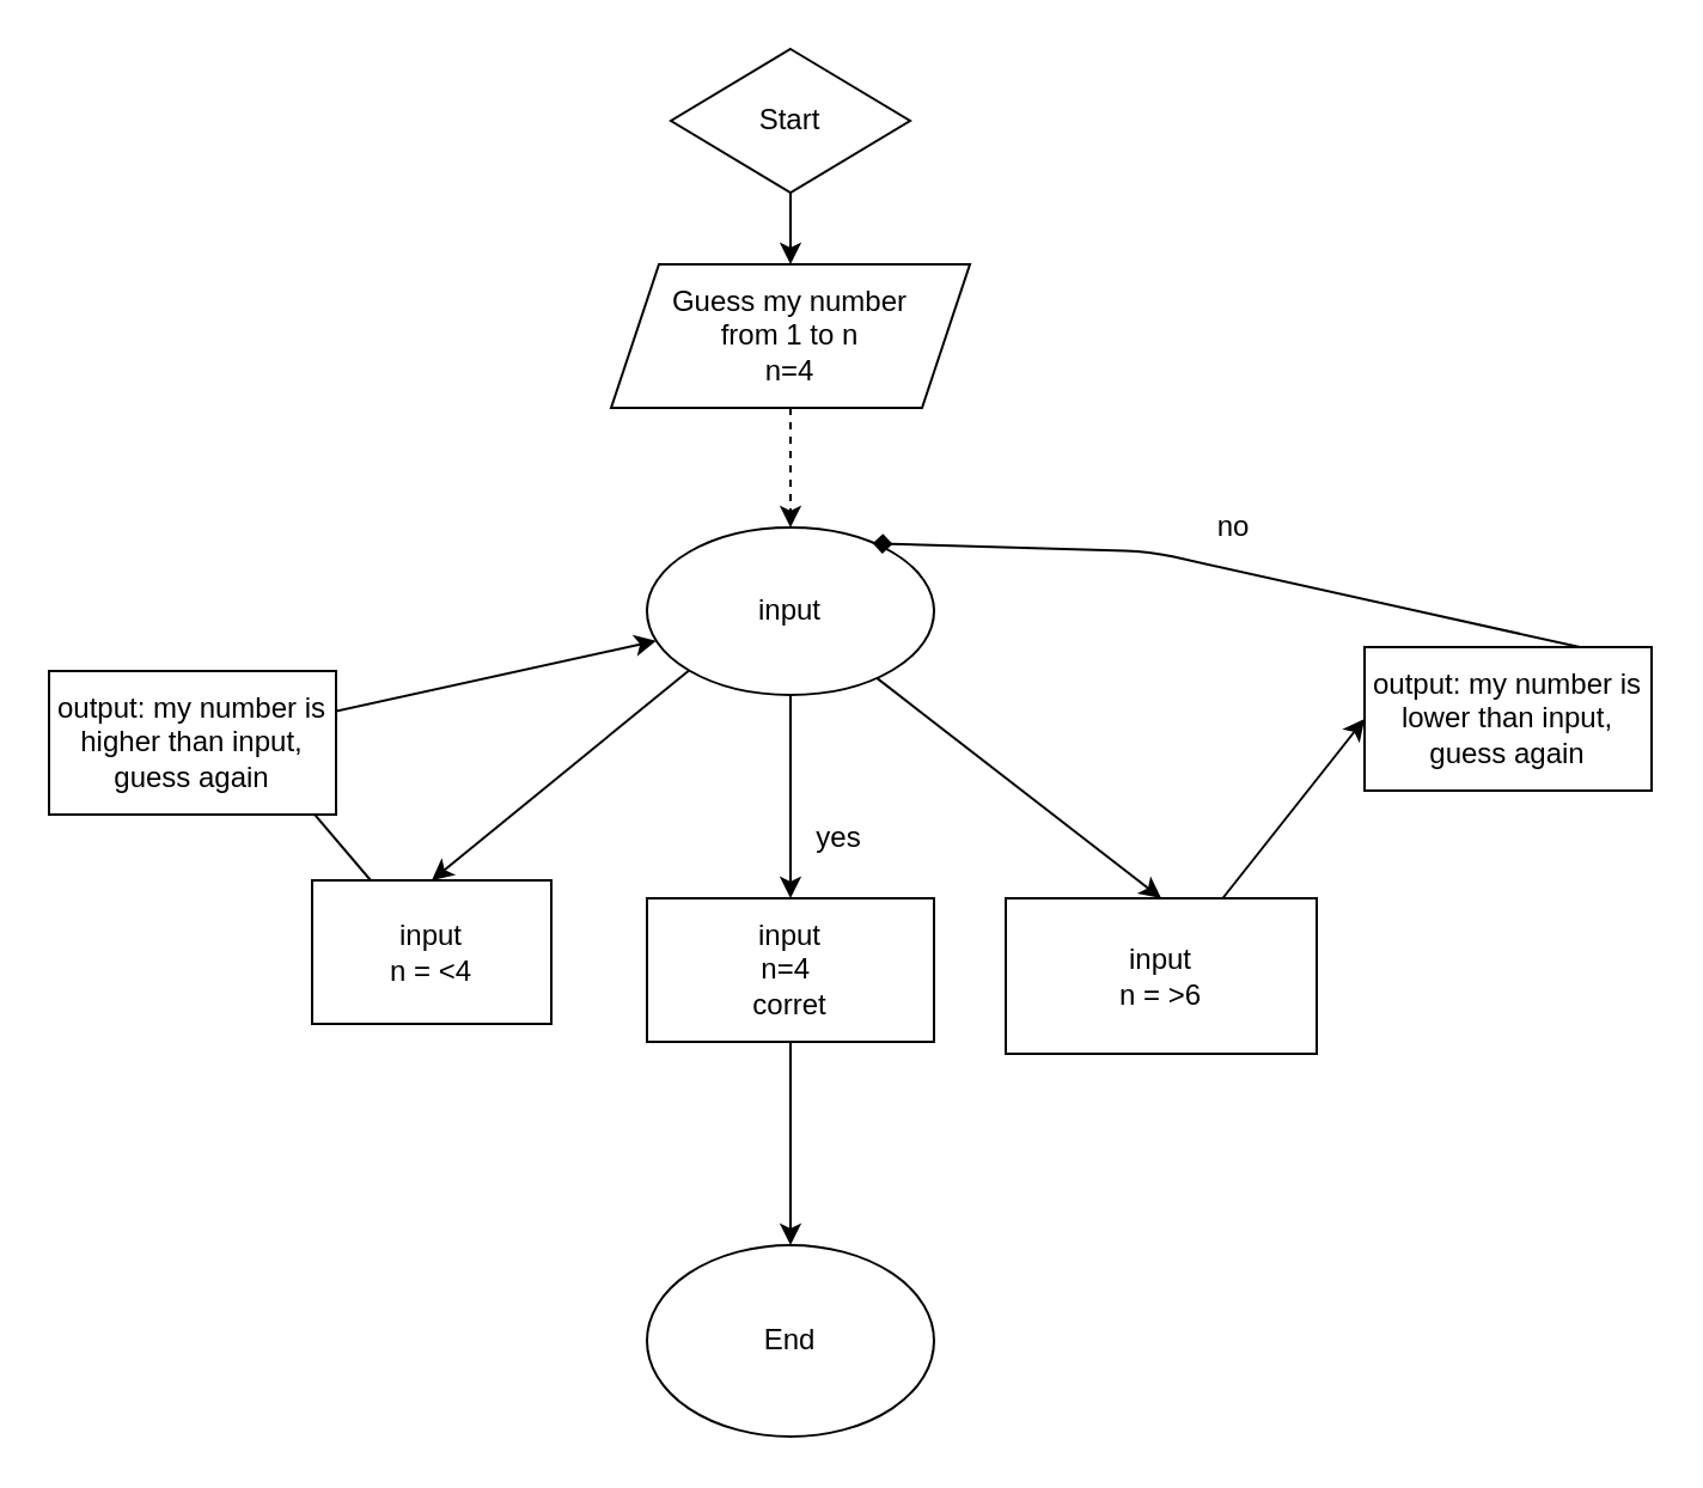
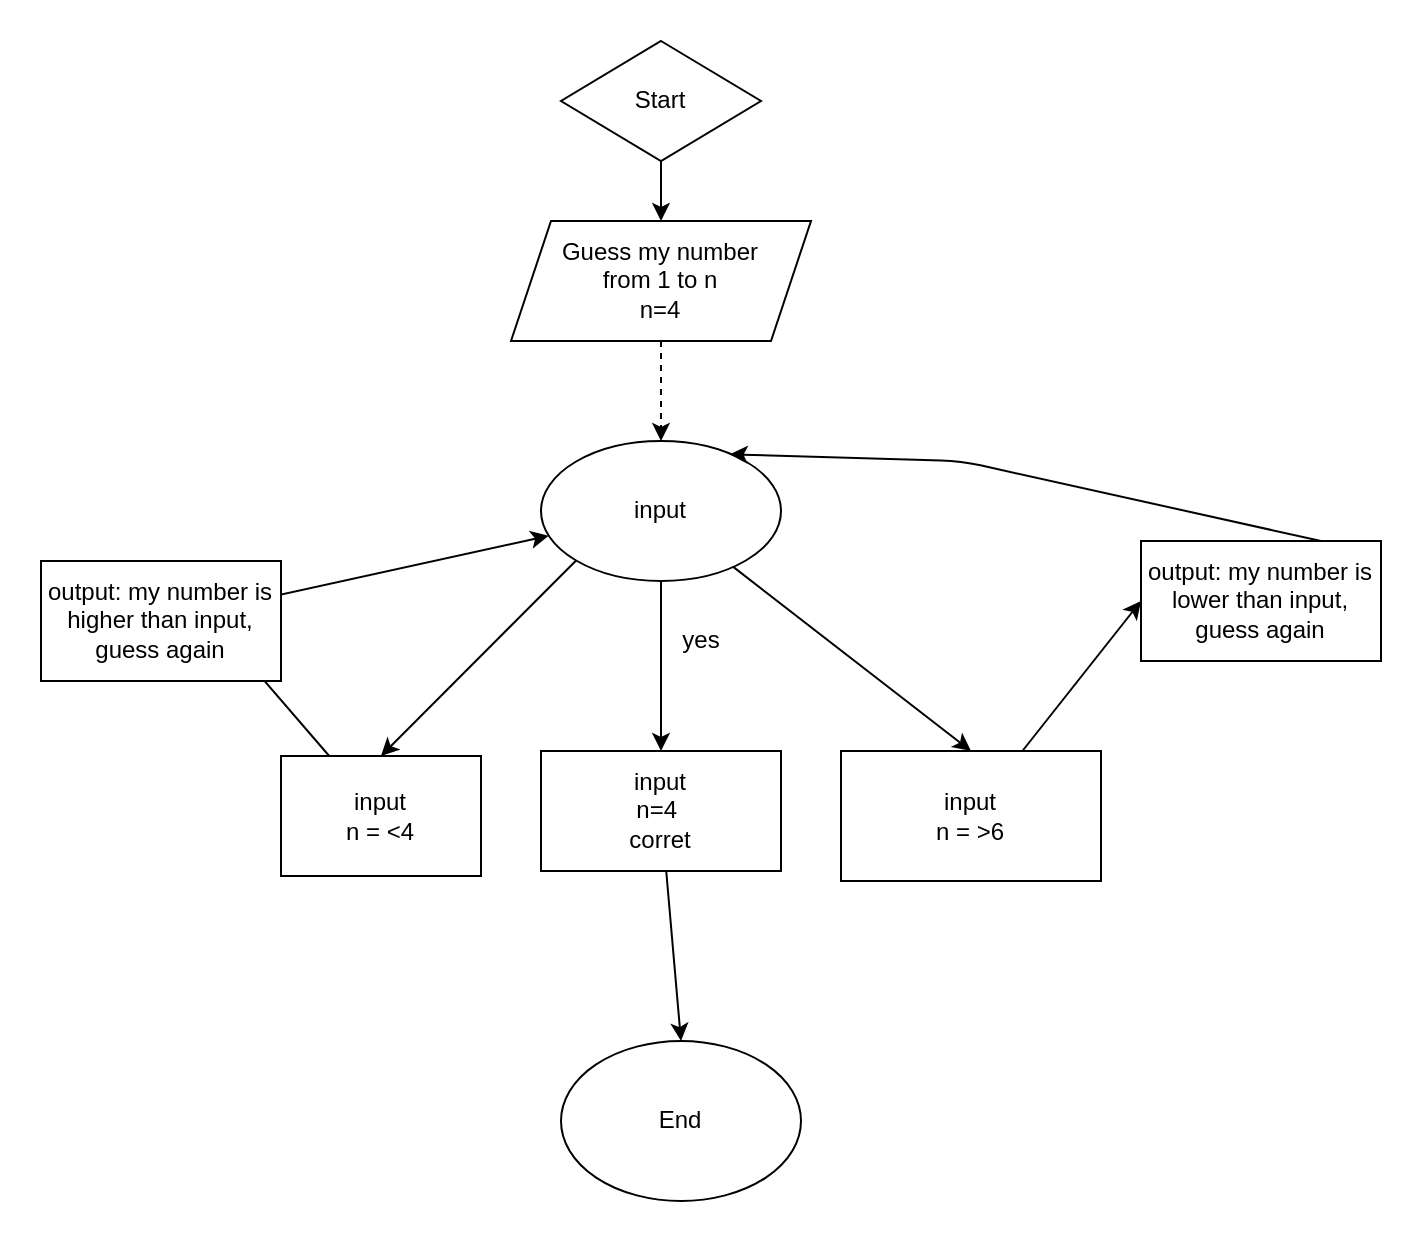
  <mxCell id="0" />
  <mxCell id="1" parent="0" />
  <mxCell id="2" value="" style="edgeStyle=none;html=1;" edge="1" parent="1" source="3" target="9"><mxGeometry relative="1" as="geometry" /></mxCell>
  <mxCell id="3" value="Start" style="rhombus;whiteSpace=wrap;html=1;" vertex="1" parent="1"><mxGeometry x="280" y="20" width="100" height="60" as="geometry" /></mxCell>
  <mxCell id="4" style="edgeStyle=none;html=1;entryX=0.5;entryY=0;entryDx=0;entryDy=0;" edge="1" parent="1" source="5" target="22"><mxGeometry relative="1" as="geometry" /></mxCell>
- <mxCell id="5" value="input&lt;br&gt;n = &amp;lt;4" style="rounded=0;whiteSpace=wrap;html=1;" vertex="1" parent="1"><mxGeometry x="130" y="367.5" width="100" height="60" as="geometry" /></mxCell>
+ <mxCell id="5" value="input&lt;br&gt;n = &amp;lt;4" style="rounded=0;whiteSpace=wrap;html=1;" vertex="1" parent="1"><mxGeometry x="140" y="377.5" width="100" height="60" as="geometry" /></mxCell>
  <mxCell id="6" style="edgeStyle=none;html=1;entryX=0;entryY=0.5;entryDx=0;entryDy=0;" edge="1" parent="1" source="7" target="20"><mxGeometry relative="1" as="geometry" /></mxCell>
  <mxCell id="7" value="input&lt;br&gt;n = &amp;gt;6" style="rounded=0;whiteSpace=wrap;html=1;" vertex="1" parent="1"><mxGeometry x="420" y="375" width="130" height="65" as="geometry" /></mxCell>
  <mxCell id="8" style="edgeStyle=none;html=1;entryX=0.5;entryY=0;entryDx=0;entryDy=0;dashed=1;" edge="1" parent="1" source="9" target="13"><mxGeometry relative="1" as="geometry" /></mxCell>
  <mxCell id="9" value="Guess my number&lt;br&gt;from 1 to n&lt;br&gt;n=4" style="shape=parallelogram;perimeter=parallelogramPerimeter;whiteSpace=wrap;html=1;fixedSize=1;" vertex="1" parent="1"><mxGeometry x="255" y="110" width="150" height="60" as="geometry" /></mxCell>
  <mxCell id="10" style="edgeStyle=none;html=1;entryX=0.5;entryY=0;entryDx=0;entryDy=0;" edge="1" parent="1" source="13" target="15"><mxGeometry relative="1" as="geometry" /></mxCell>
  <mxCell id="11" style="edgeStyle=none;html=1;entryX=0.5;entryY=0;entryDx=0;entryDy=0;" edge="1" parent="1" source="13" target="7"><mxGeometry relative="1" as="geometry"><mxPoint x="540" y="250" as="targetPoint" /><Array as="points" /></mxGeometry></mxCell>
  <mxCell id="12" style="edgeStyle=none;html=1;exitX=0;exitY=1;exitDx=0;exitDy=0;entryX=0.5;entryY=0;entryDx=0;entryDy=0;" edge="1" parent="1" source="13" target="5"><mxGeometry relative="1" as="geometry" /></mxCell>
  <mxCell id="13" value="input" style="ellipse;whiteSpace=wrap;html=1;" vertex="1" parent="1"><mxGeometry x="270" y="220" width="120" height="70" as="geometry" /></mxCell>
  <mxCell id="14" style="edgeStyle=none;html=1;entryX=0.5;entryY=0;entryDx=0;entryDy=0;" edge="1" parent="1" source="15" target="17"><mxGeometry relative="1" as="geometry" /></mxCell>
  <mxCell id="15" value="input&lt;br&gt;n=4&amp;nbsp;&lt;br&gt;corret" style="rounded=0;whiteSpace=wrap;html=1;" vertex="1" parent="1"><mxGeometry x="270" y="375" width="120" height="60" as="geometry" /></mxCell>
- <mxCell id="16" value="yes" style="text;html=1;align=center;verticalAlign=middle;resizable=0;points=[];autosize=1;strokeColor=none;fillColor=none;" vertex="1" parent="1"><mxGeometry x="335" y="340" width="30" height="20" as="geometry" /></mxCell>
- <mxCell id="17" value="End" style="ellipse;whiteSpace=wrap;html=1;" vertex="1" parent="1"><mxGeometry x="270" y="520" width="120" height="80" as="geometry" /></mxCell>
- <mxCell id="18" value="no" style="text;html=1;align=center;verticalAlign=middle;resizable=0;points=[];autosize=1;strokeColor=none;fillColor=none;" vertex="1" parent="1"><mxGeometry x="500" y="210" width="30" height="20" as="geometry" /></mxCell>
- <mxCell id="19" style="edgeStyle=none;html=1;exitX=0.75;exitY=0;exitDx=0;exitDy=0;entryX=0.786;entryY=0.095;entryDx=0;entryDy=0;entryPerimeter=0;endArrow=diamond;" edge="1" parent="1" source="20" target="13"><mxGeometry relative="1" as="geometry"><mxPoint x="650" y="230" as="targetPoint" /><Array as="points"><mxPoint x="480" y="230" /></Array></mxGeometry></mxCell>
+ <mxCell id="16" value="yes" style="text;html=1;align=center;verticalAlign=middle;resizable=0;points=[];autosize=1;strokeColor=none;fillColor=none;" vertex="1" parent="1"><mxGeometry x="335" y="310" width="30" height="20" as="geometry" /></mxCell>
+ <mxCell id="17" value="End" style="ellipse;whiteSpace=wrap;html=1;" vertex="1" parent="1"><mxGeometry x="280" y="520" width="120" height="80" as="geometry" /></mxCell>
+ <mxCell id="19" style="edgeStyle=none;html=1;exitX=0.75;exitY=0;exitDx=0;exitDy=0;entryX=0.786;entryY=0.095;entryDx=0;entryDy=0;entryPerimeter=0;" edge="1" parent="1" source="20" target="13"><mxGeometry relative="1" as="geometry"><mxPoint x="650" y="230" as="targetPoint" /><Array as="points"><mxPoint x="480" y="230" /></Array></mxGeometry></mxCell>
  <mxCell id="20" value="output: my number is lower than input, guess again" style="rounded=0;whiteSpace=wrap;html=1;" vertex="1" parent="1"><mxGeometry x="570" y="270" width="120" height="60" as="geometry" /></mxCell>
  <mxCell id="21" style="edgeStyle=none;html=1;exitX=0.119;exitY=0.011;exitDx=0;exitDy=0;exitPerimeter=0;" edge="1" parent="1" source="22" target="13"><mxGeometry relative="1" as="geometry"><Array as="points"><mxPoint x="80" y="310" /></Array></mxGeometry></mxCell>
  <mxCell id="22" value="output: my number is higher than input, guess again" style="rounded=0;whiteSpace=wrap;html=1;" vertex="1" parent="1"><mxGeometry x="20" y="280" width="120" height="60" as="geometry" /></mxCell>
